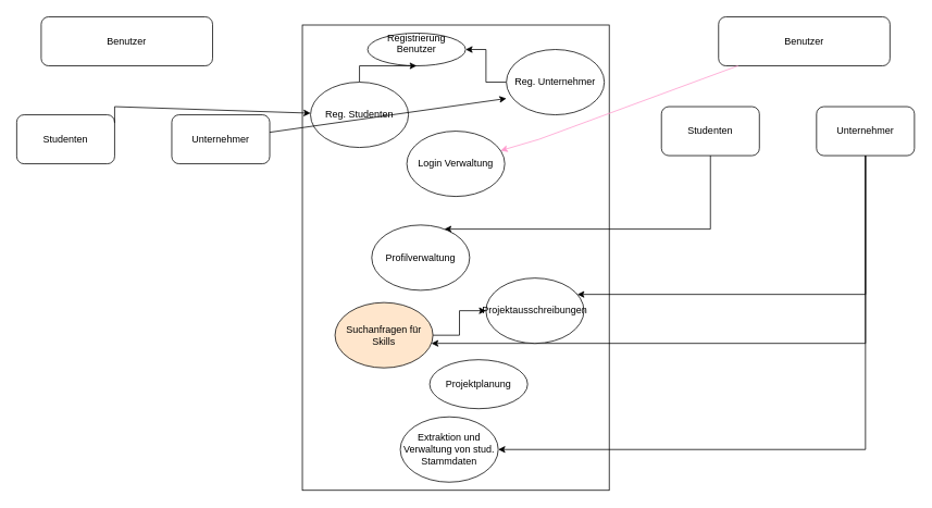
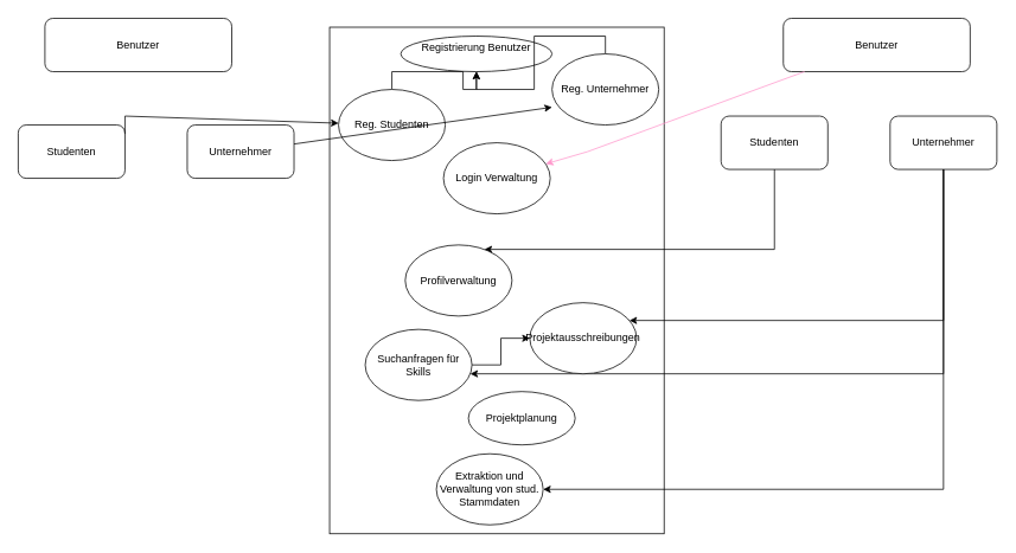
  <mxCell id="0" />
  <mxCell id="1" parent="0" />
  <mxCell id="2" value="" style="rounded=0;whiteSpace=wrap;html=1;" vertex="1" parent="1"><mxGeometry x="370" y="30" width="376" height="570" as="geometry" /></mxCell>
- <mxCell id="3" value="&lt;div&gt;Registrierung Benutzer&lt;/div&gt;&lt;div&gt;&lt;br&gt;&lt;/div&gt;" style="ellipse;whiteSpace=wrap;html=1;" vertex="1" parent="1"><mxGeometry x="450" y="40" width="120" height="40" as="geometry" /></mxCell>
+ <mxCell id="3" value="&lt;div&gt;Registrierung Benutzer&lt;/div&gt;&lt;div&gt;&lt;br&gt;&lt;/div&gt;" style="ellipse;whiteSpace=wrap;html=1;" vertex="1" parent="1"><mxGeometry x="450" y="40" width="170" height="40" as="geometry" /></mxCell>
  <mxCell id="4" value="" style="edgeStyle=orthogonalEdgeStyle;rounded=0;orthogonalLoop=1;jettySize=auto;html=1;" edge="1" parent="1" source="5" target="3"><mxGeometry relative="1" as="geometry" /></mxCell>
  <mxCell id="5" value="Reg. Unternehmer" style="ellipse;whiteSpace=wrap;html=1;" vertex="1" parent="1"><mxGeometry x="620" y="60" width="120" height="80" as="geometry" /></mxCell>
  <mxCell id="6" value="" style="edgeStyle=orthogonalEdgeStyle;rounded=0;orthogonalLoop=1;jettySize=auto;html=1;" edge="1" parent="1" source="7" target="3"><mxGeometry relative="1" as="geometry" /></mxCell>
  <mxCell id="7" value="Reg. Studenten" style="ellipse;whiteSpace=wrap;html=1;" vertex="1" parent="1"><mxGeometry x="380" y="100" width="120" height="80" as="geometry" /></mxCell>
  <mxCell id="8" value="Benutzer" style="rounded=1;whiteSpace=wrap;html=1;" vertex="1" parent="1"><mxGeometry x="50" y="20" width="210" height="60" as="geometry" /></mxCell>
  <mxCell id="9" value="Studenten" style="rounded=1;whiteSpace=wrap;html=1;" vertex="1" parent="1"><mxGeometry x="20" y="140" width="120" height="60" as="geometry" /></mxCell>
  <mxCell id="10" value="Unternehmer" style="rounded=1;whiteSpace=wrap;html=1;" vertex="1" parent="1"><mxGeometry x="210" y="140" width="120" height="60" as="geometry" /></mxCell>
  <mxCell id="11" value="Benutzer" style="rounded=1;whiteSpace=wrap;html=1;" vertex="1" parent="1"><mxGeometry x="880" y="20" width="210" height="60" as="geometry" /></mxCell>
  <mxCell id="12" value="" style="edgeStyle=orthogonalEdgeStyle;rounded=0;orthogonalLoop=1;jettySize=auto;html=1;" edge="1" parent="1" source="13" target="19"><mxGeometry relative="1" as="geometry"><mxPoint x="870" y="270" as="targetPoint" /><Array as="points"><mxPoint x="870" y="280" /></Array></mxGeometry></mxCell>
  <mxCell id="13" value="Studenten" style="rounded=1;whiteSpace=wrap;html=1;" vertex="1" parent="1"><mxGeometry x="810" y="130" width="120" height="60" as="geometry" /></mxCell>
  <mxCell id="14" value="" style="edgeStyle=orthogonalEdgeStyle;rounded=0;orthogonalLoop=1;jettySize=auto;html=1;" edge="1" parent="1" source="17" target="20"><mxGeometry relative="1" as="geometry"><mxPoint x="1060" y="270" as="targetPoint" /><Array as="points"><mxPoint x="1060" y="360" /></Array></mxGeometry></mxCell>
  <mxCell id="15" value="" style="edgeStyle=orthogonalEdgeStyle;rounded=0;orthogonalLoop=1;jettySize=auto;html=1;" edge="1" parent="1" source="17" target="22"><mxGeometry relative="1" as="geometry"><mxPoint x="1060" y="270" as="targetPoint" /><Array as="points"><mxPoint x="1060" y="420" /></Array></mxGeometry></mxCell>
  <mxCell id="16" value="" style="edgeStyle=orthogonalEdgeStyle;rounded=0;orthogonalLoop=1;jettySize=auto;html=1;" edge="1" parent="1" source="17" target="24"><mxGeometry relative="1" as="geometry"><mxPoint x="1200" y="160" as="targetPoint" /><Array as="points"><mxPoint x="1060" y="550" /></Array></mxGeometry></mxCell>
  <mxCell id="17" value="Unternehmer" style="rounded=1;whiteSpace=wrap;html=1;" vertex="1" parent="1"><mxGeometry x="1000" y="130" width="120" height="60" as="geometry" /></mxCell>
  <mxCell id="18" value="Login Verwaltung" style="ellipse;whiteSpace=wrap;html=1;" vertex="1" parent="1"><mxGeometry x="498" y="160" width="120" height="80" as="geometry" /></mxCell>
  <mxCell id="19" value="Profilverwaltung" style="ellipse;whiteSpace=wrap;html=1;" vertex="1" parent="1"><mxGeometry x="455" y="275" width="120" height="80" as="geometry" /></mxCell>
  <mxCell id="20" value="Projektausschreibungen" style="ellipse;whiteSpace=wrap;html=1;" vertex="1" parent="1"><mxGeometry x="595" y="340" width="120" height="80" as="geometry" /></mxCell>
  <mxCell id="21" value="" style="edgeStyle=orthogonalEdgeStyle;rounded=0;orthogonalLoop=1;jettySize=auto;html=1;" edge="1" parent="1" source="22" target="20"><mxGeometry relative="1" as="geometry" /></mxCell>
- <mxCell id="22" value="Suchanfragen für Skills" style="ellipse;whiteSpace=wrap;html=1;fillColor=#ffe6cc;" vertex="1" parent="1"><mxGeometry x="410" y="370" width="120" height="80" as="geometry" /></mxCell>
+ <mxCell id="22" value="Suchanfragen für Skills" style="ellipse;whiteSpace=wrap;html=1;" vertex="1" parent="1"><mxGeometry x="410" y="370" width="120" height="80" as="geometry" /></mxCell>
  <mxCell id="23" value="Projektplanung" style="ellipse;whiteSpace=wrap;html=1;" vertex="1" parent="1"><mxGeometry x="526" y="440" width="120" height="60" as="geometry" /></mxCell>
  <mxCell id="24" value="Extraktion und Verwaltung von stud. Stammdaten" style="ellipse;whiteSpace=wrap;html=1;" vertex="1" parent="1"><mxGeometry x="490" y="510" width="120" height="80" as="geometry" /></mxCell>
  <mxCell id="25" value="" style="endArrow=classic;html=1;rounded=0;" edge="1" parent="1" target="7"><mxGeometry width="50" height="50" relative="1" as="geometry"><mxPoint x="140" y="150" as="sourcePoint" /><mxPoint x="190" y="100" as="targetPoint" /><Array as="points"><mxPoint x="140" y="130" /></Array></mxGeometry></mxCell>
  <mxCell id="26" value="" style="endArrow=classic;html=1;rounded=0;" edge="1" parent="1" source="10"><mxGeometry width="50" height="50" relative="1" as="geometry"><mxPoint x="570" y="170" as="sourcePoint" /><mxPoint x="620" y="120" as="targetPoint" /></mxGeometry></mxCell>
  <mxCell id="27" value="" style="endArrow=classic;html=1;rounded=0;fillColor=#f8cecc;strokeColor=#FF99CC;" edge="1" parent="1" source="11" target="18"><mxGeometry width="50" height="50" relative="1" as="geometry"><mxPoint x="570" y="170" as="sourcePoint" /><mxPoint x="620" y="120" as="targetPoint" /><Array as="points"><mxPoint x="660" y="170" /></Array></mxGeometry></mxCell>
